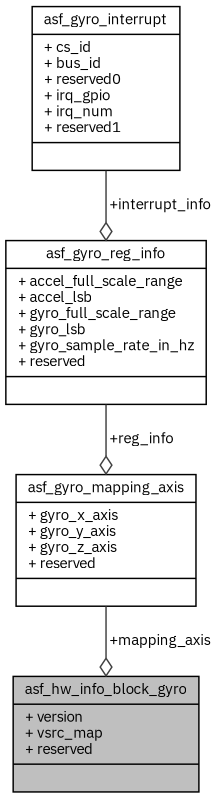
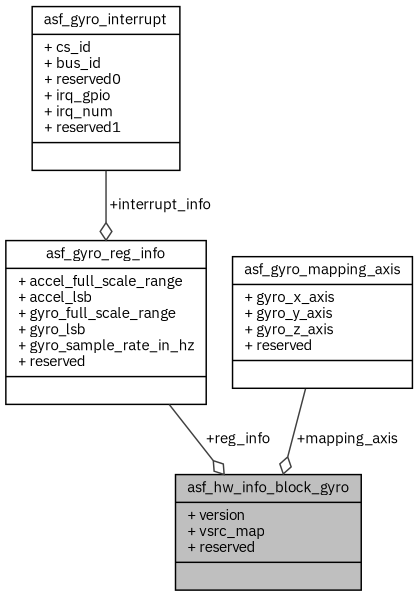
  digraph {
    fontname="IBM Plex Sans"
    node [color=black fontname="IBM Plex Sans" fontsize=10 shape=record]
    edge [arrowhead=odiamond color=grey25 fontname="IBM Plex Sans" fontsize=10 labelfontname=Helvetica labelfontsize=10 style=solid]
    n1 [fillcolor=grey75 fontcolor=black height=0.2 label="{asf_hw_info_block_gyro\n|+ version\l+ vsrc_map\l+ reserved\l|}" style=filled width=0.4]
    n2 [height=0.2 label="{asf_gyro_reg_info\n|+ accel_full_scale_range\l+ accel_lsb\l+ gyro_full_scale_range\l+ gyro_lsb\l+ gyro_sample_rate_in_hz\l+ reserved\l|}" width=0.4]
    n3 [height=0.2 label="{asf_gyro_interrupt\n|+ cs_id\l+ bus_id\l+ reserved0\l+ irq_gpio\l+ irq_num\l+ reserved1\l|}" width=0.4]
    n4 [height=0.2 label="{asf_gyro_mapping_axis\n|+ gyro_x_axis\l+ gyro_y_axis\l+ gyro_z_axis\l+ reserved\l|}" width=0.4]
-   n2 -> n4 [label=" +reg_info"]
+   n2 -> n1 [label=" +reg_info"]
    n3 -> n2 [label=" +interrupt_info"]
    n4 -> n1 [label=" +mapping_axis"]
  }
